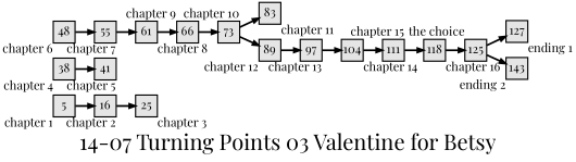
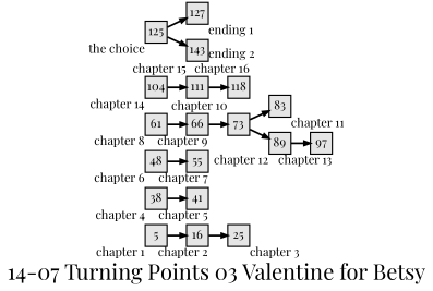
  digraph {
    fontname="Playfair Display"
    fontsize=36
    label="14-07 Turning Points 03 Valentine for Betsy"
    nodesep=0.35
    ordering=out
    rankdir=LR
    ranksep=0.45
    node [fillcolor=grey90 fixedsize=true fontname="Playfair Display" fontsize=20 labelfloat=true margin="0,0" penwidth=2 regular=true shape=rect style=filled]
    edge [fontname="Playfair Display" fontsize=12 labelfloat=true penwidth=3]
    5 [xlabel="chapter 1"]
    16 [xlabel="chapter 2"]
    25 [xlabel="chapter 3"]
    38 [xlabel="chapter 4"]
    41 [xlabel="chapter 5"]
    48 [xlabel="chapter 6"]
    55 [xlabel="chapter 7"]
    61 [xlabel="chapter 8"]
    66 [xlabel="chapter 9"]
    73 [xlabel="chapter 10"]
    83 [xlabel="chapter 11"]
    89 [xlabel="chapter 12"]
    97 [xlabel="chapter 13"]
    104 [xlabel="chapter 14"]
    111 [xlabel="chapter 15"]
    118 [xlabel="chapter 16"]
    125 [xlabel="the choice"]
    127 [xlabel="ending 1"]
    143 [xlabel="ending 2"]
    5 -> 16
    16 -> 25
    38 -> 41
    48 -> 55
-   55 -> 61
    61 -> 66
    66 -> 73
    73 -> 83
    73 -> 89
    89 -> 97
-   97 -> 104
    104 -> 111
    111 -> 118
-   118 -> 125
    125 -> 127
    125 -> 143
  }
